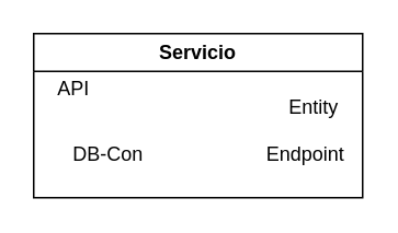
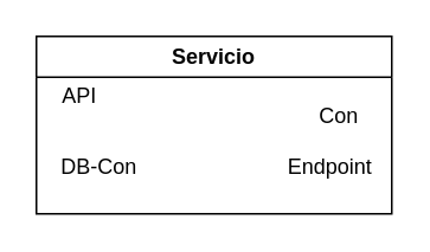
  <mxCell id="0" />
  <mxCell id="1" parent="0" />
  <mxCell id="2" value="Servicio" style="swimlane;whiteSpace=wrap;html=1;" vertex="1" parent="1"><mxGeometry x="20" y="20" width="200" height="100" as="geometry" /></mxCell>
- <mxCell id="3" value="Entity" style="text;html=1;align=center;verticalAlign=middle;resizable=0;points=[];autosize=1;strokeColor=none;fillColor=none;" vertex="1" parent="2"><mxGeometry x="145" y="30" width="50" height="30" as="geometry" /></mxCell>
+ <mxCell id="3" value="Con" style="text;html=1;align=center;verticalAlign=middle;resizable=0;points=[];autosize=1;strokeColor=none;fillColor=none;" vertex="1" parent="2"><mxGeometry x="145" y="30" width="50" height="30" as="geometry" /></mxCell>
  <mxCell id="4" value="API" style="text;html=1;align=center;verticalAlign=middle;resizable=0;points=[];autosize=1;strokeColor=none;fillColor=none;" vertex="1" parent="2"><mxGeometry x="4" y="19" width="40" height="30" as="geometry" /></mxCell>
- <mxCell id="5" value="DB-Con" style="text;html=1;align=center;verticalAlign=middle;resizable=0;points=[];autosize=1;strokeColor=none;fillColor=none;" vertex="1" parent="2"><mxGeometry x="10" y="59" width="70" height="30" as="geometry" /></mxCell>
+ <mxCell id="5" value="DB-Con" style="text;html=1;align=center;verticalAlign=middle;resizable=0;points=[];autosize=1;strokeColor=none;fillColor=none;" vertex="1" parent="2"><mxGeometry y="59" width="70" height="30" as="geometry" /></mxCell>
  <mxCell id="6" value="Endpoint" style="text;html=1;align=center;verticalAlign=middle;resizable=0;points=[];autosize=1;strokeColor=none;fillColor=none;" vertex="1" parent="2"><mxGeometry x="130" y="59" width="70" height="30" as="geometry" /></mxCell>
